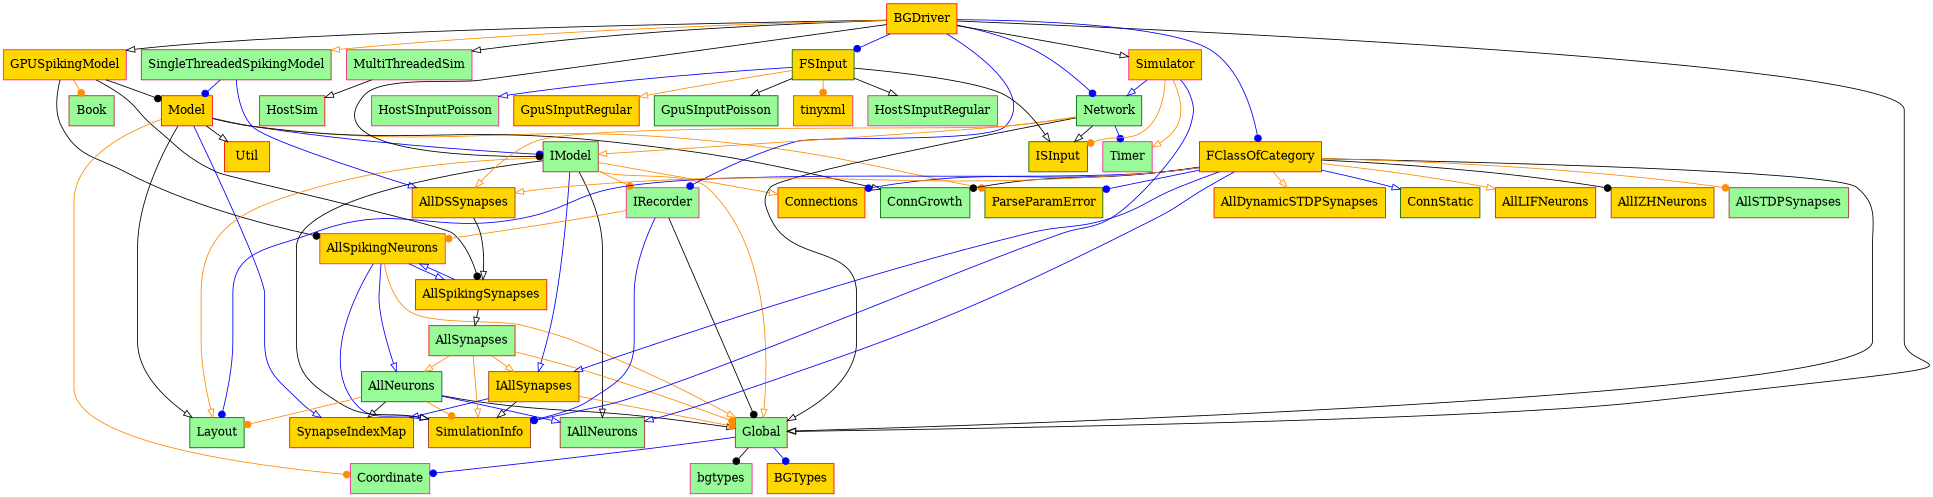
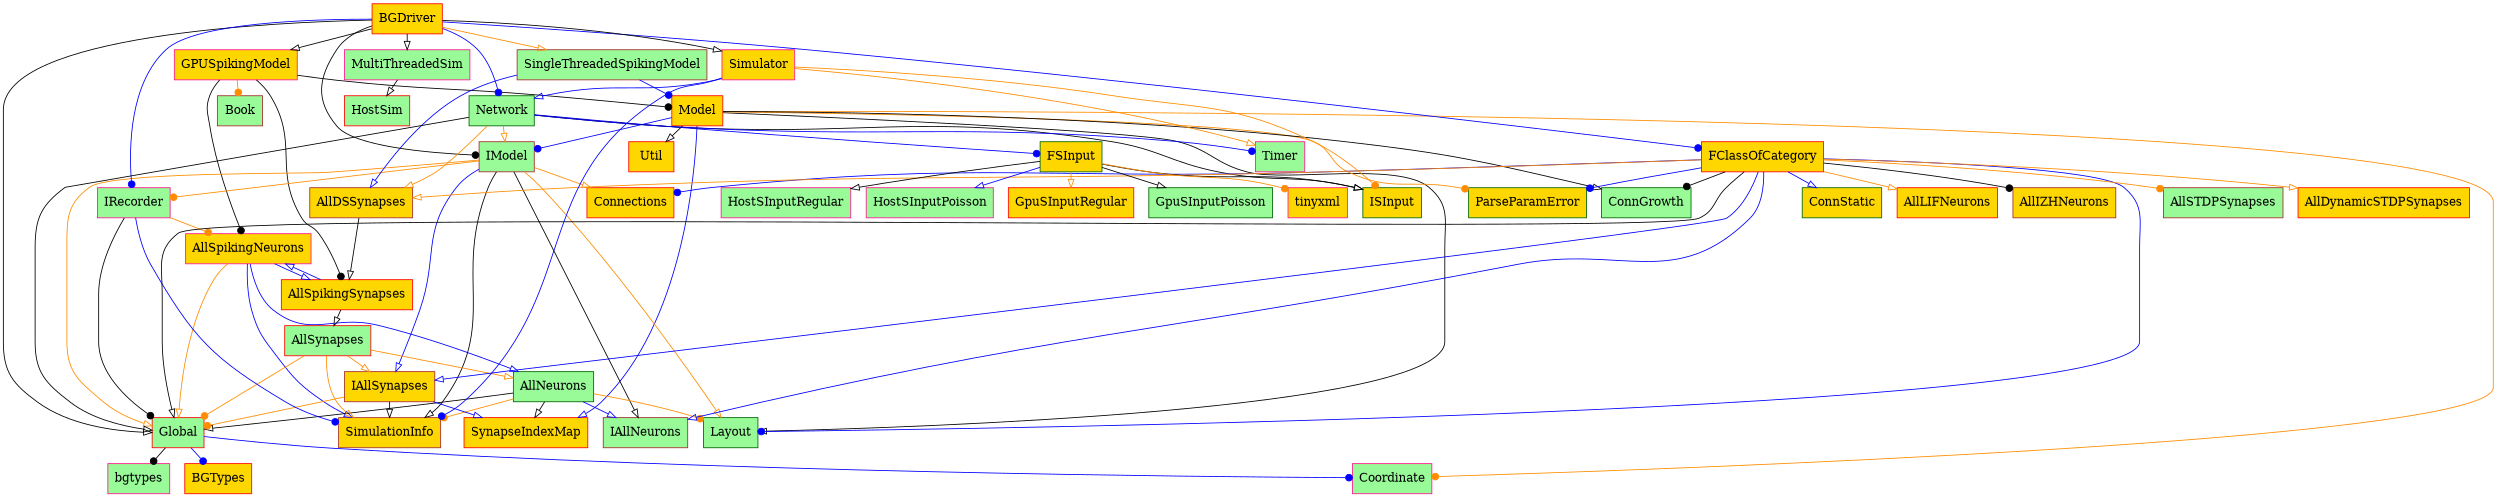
  digraph {
    nodesep=0.25
    rankdir=TB
    ranksep=0.25
    node [color=red fillcolor=gold shape=record style=filled]
    edge [arrowhead=onormal color=black]
    GPUSpikingModel [color=deeppink]
    Model
    AllSpikingNeurons [color=deeppink]
    AllSpikingSynapses
    Book [color=brown fillcolor=palegreen]
    IModel [color=brown fillcolor=palegreen]
    Coordinate [color=deeppink fillcolor=palegreen]
    Layout [color=darkgreen fillcolor=palegreen]
    ParseParamError [color=darkgreen]
    ConnGrowth [color=darkgreen fillcolor=palegreen]
    SynapseIndexMap
    Util
    AllNeurons [color=darkgreen fillcolor=palegreen]
    Global [fillcolor=palegreen]
    SimulationInfo [color=brown]
    AllSynapses [fillcolor=palegreen]
    IAllSynapses [color=brown]
    IAllNeurons [color=brown fillcolor=palegreen]
    IRecorder [color=deeppink fillcolor=palegreen]
    Connections
    BGTypes
    bgtypes [color=deeppink fillcolor=palegreen]
    MultiThreadedSim [color=deeppink fillcolor=palegreen]
    HostSim [fillcolor=palegreen]
    SingleThreadedSpikingModel [color=brown fillcolor=palegreen]
    AllDSSynapses [color=brown]
    BGDriver
    Network [color=darkgreen fillcolor=palegreen]
    FClassOfCategory
    FSInput [color=darkgreen]
    Simulator [color=deeppink]
    ISInput [color=darkgreen]
    Timer [color=deeppink fillcolor=palegreen]
    AllSTDPSynapses [color=brown fillcolor=palegreen]
    AllDynamicSTDPSynapses
    ConnStatic [color=darkgreen]
    AllLIFNeurons
    AllIZHNeurons [color=brown]
    GpuSInputPoisson [color=darkgreen fillcolor=palegreen]
    tinyxml [color=deeppink]
    HostSInputRegular [color=deeppink fillcolor=palegreen]
    HostSInputPoisson [color=deeppink fillcolor=palegreen]
    GpuSInputRegular
    GPUSpikingModel -> Model [arrowhead=dot]
    GPUSpikingModel -> AllSpikingNeurons [arrowhead=dot]
    GPUSpikingModel -> AllSpikingSynapses [arrowhead=dot]
    GPUSpikingModel -> Book [arrowhead=dot color=darkorange]
    Model -> IModel [arrowhead=dot color=blue]
    Model -> Coordinate [arrowhead=dot color=darkorange]
    Model -> Layout
    Model -> ParseParamError [arrowhead=dot color=darkorange]
    Model -> ConnGrowth
    Model -> SynapseIndexMap [color=blue]
    Model -> Util
    AllSpikingNeurons -> AllSpikingSynapses [color=blue]
    AllSpikingNeurons -> AllNeurons [color=blue]
    AllSpikingNeurons -> Global [color=darkorange]
    AllSpikingNeurons -> SimulationInfo [color=blue]
    AllSpikingSynapses -> AllSpikingNeurons [color=blue]
    AllSpikingSynapses -> AllSynapses
    IModel -> Layout [color=darkorange]
    IModel -> Global [color=darkorange]
    IModel -> SimulationInfo
    IModel -> IAllSynapses [color=blue]
    IModel -> IAllNeurons
    IModel -> IRecorder [arrowhead=dot color=darkorange]
    IModel -> Connections [color=darkorange]
    AllNeurons -> Layout [arrowhead=dot color=darkorange]
    AllNeurons -> SynapseIndexMap
    AllNeurons -> Global
    AllNeurons -> SimulationInfo [arrowhead=dot color=darkorange]
    AllNeurons -> IAllNeurons [color=blue]
    Global -> Coordinate [arrowhead=dot color=blue]
    Global -> BGTypes [arrowhead=dot color=blue]
    Global -> bgtypes [arrowhead=dot]
    AllSynapses -> AllNeurons [color=darkorange]
    AllSynapses -> Global [arrowhead=dot color=darkorange]
    AllSynapses -> SimulationInfo [color=darkorange]
    AllSynapses -> IAllSynapses [color=darkorange]
    IAllSynapses -> SynapseIndexMap [color=blue]
    IAllSynapses -> Global [arrowhead=dot color=darkorange]
    IAllSynapses -> SimulationInfo
    IRecorder -> AllSpikingNeurons [arrowhead=dot color=darkorange]
    IRecorder -> Global [arrowhead=dot]
    IRecorder -> SimulationInfo [arrowhead=dot color=blue]
    MultiThreadedSim -> HostSim
    SingleThreadedSpikingModel -> Model [arrowhead=dot color=blue]
    SingleThreadedSpikingModel -> AllDSSynapses [color=blue]
    AllDSSynapses -> AllSpikingSynapses
    BGDriver -> GPUSpikingModel
    BGDriver -> IModel [arrowhead=dot]
    BGDriver -> Global
    BGDriver -> IRecorder [arrowhead=dot color=blue]
    BGDriver -> MultiThreadedSim
    BGDriver -> SingleThreadedSpikingModel [color=darkorange]
    BGDriver -> Network [arrowhead=dot color=blue]
    BGDriver -> FClassOfCategory [arrowhead=dot color=blue]
-   BGDriver -> FSInput [arrowhead=dot color=blue]
+   Network -> FSInput [arrowhead=dot color=blue]
    BGDriver -> Simulator
    Network -> IModel [color=darkorange]
    Network -> Global
    Network -> AllDSSynapses [color=darkorange]
    Network -> ISInput
    Network -> Timer [arrowhead=dot color=blue]
    FClassOfCategory -> Layout [arrowhead=dot color=blue]
    FClassOfCategory -> ParseParamError [arrowhead=dot color=blue]
    FClassOfCategory -> ConnGrowth [arrowhead=dot]
    FClassOfCategory -> Global
    FClassOfCategory -> IAllSynapses [color=blue]
    FClassOfCategory -> IAllNeurons [color=blue]
    FClassOfCategory -> Connections [arrowhead=dot color=blue]
    FClassOfCategory -> AllDSSynapses [color=darkorange]
    FClassOfCategory -> AllSTDPSynapses [arrowhead=dot color=darkorange]
    FClassOfCategory -> AllDynamicSTDPSynapses [color=darkorange]
    FClassOfCategory -> ConnStatic [color=blue]
    FClassOfCategory -> AllLIFNeurons [color=darkorange]
    FClassOfCategory -> AllIZHNeurons [arrowhead=dot]
    FSInput -> ISInput
    FSInput -> GpuSInputPoisson
    FSInput -> tinyxml [arrowhead=dot color=darkorange]
    FSInput -> HostSInputRegular
    FSInput -> HostSInputPoisson [color=blue]
    FSInput -> GpuSInputRegular [color=darkorange]
    Simulator -> SimulationInfo [arrowhead=dot color=blue]
    Simulator -> Network [color=blue]
    Simulator -> ISInput [arrowhead=dot color=darkorange]
    Simulator -> Timer [color=darkorange]
  }
